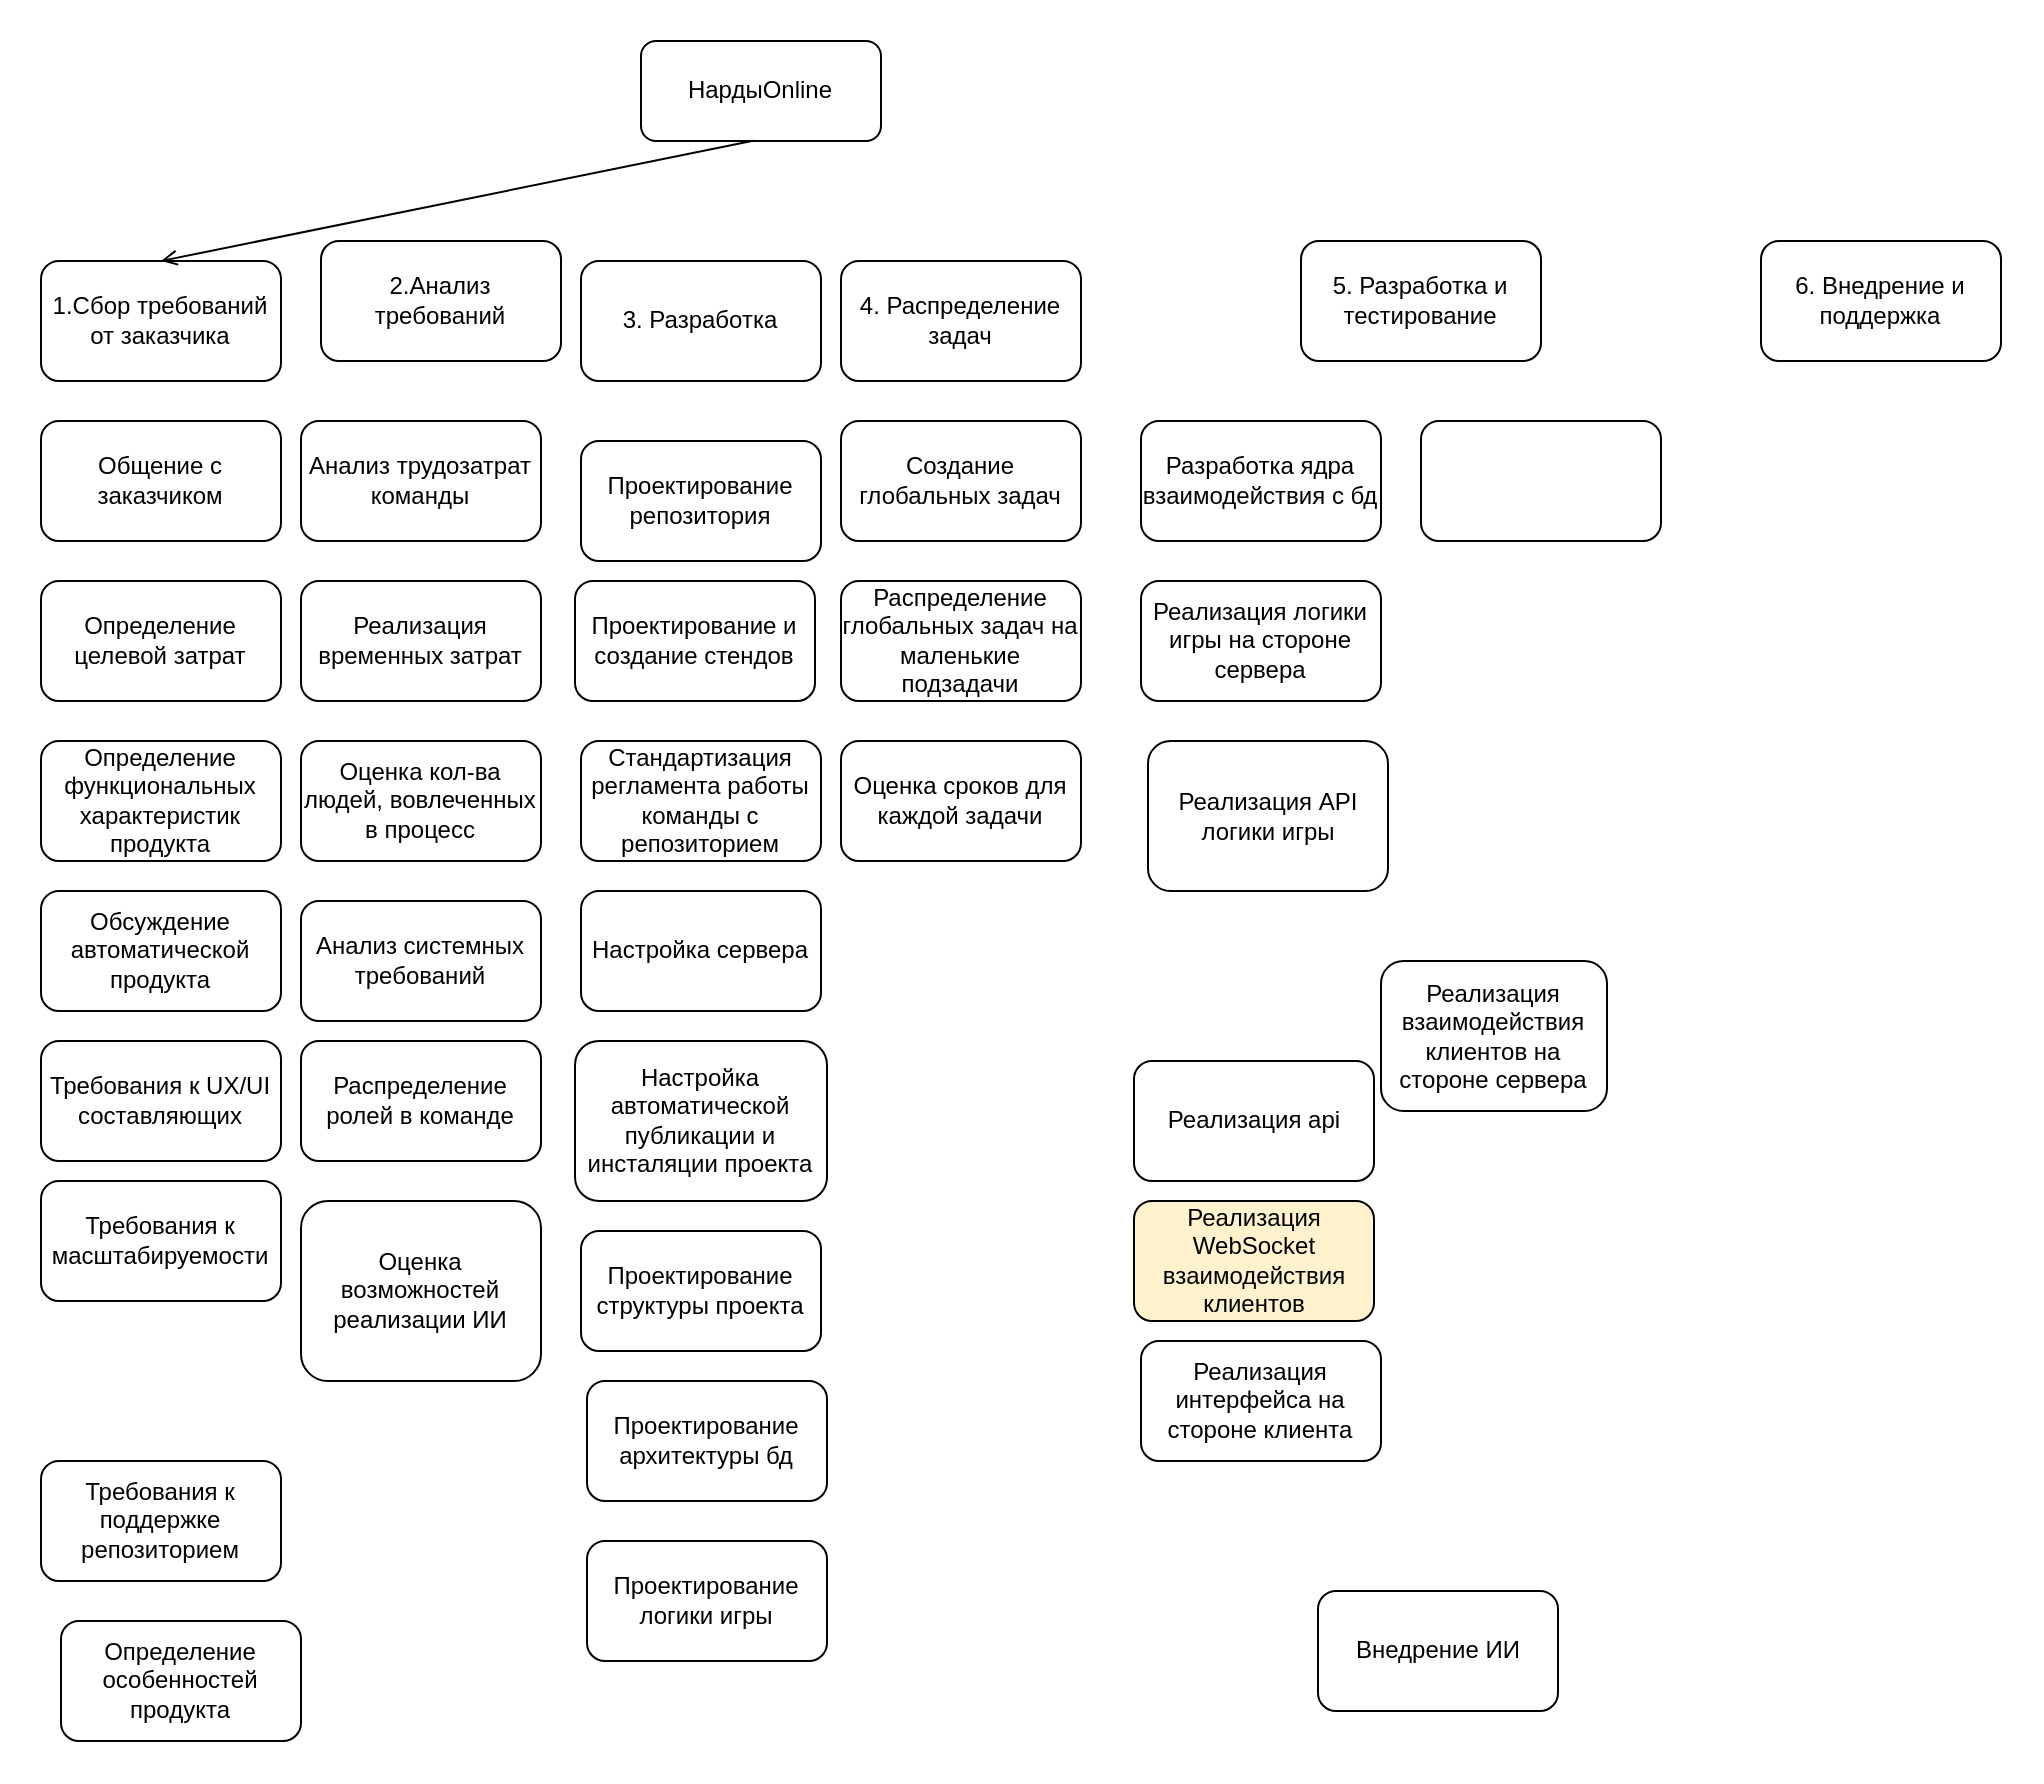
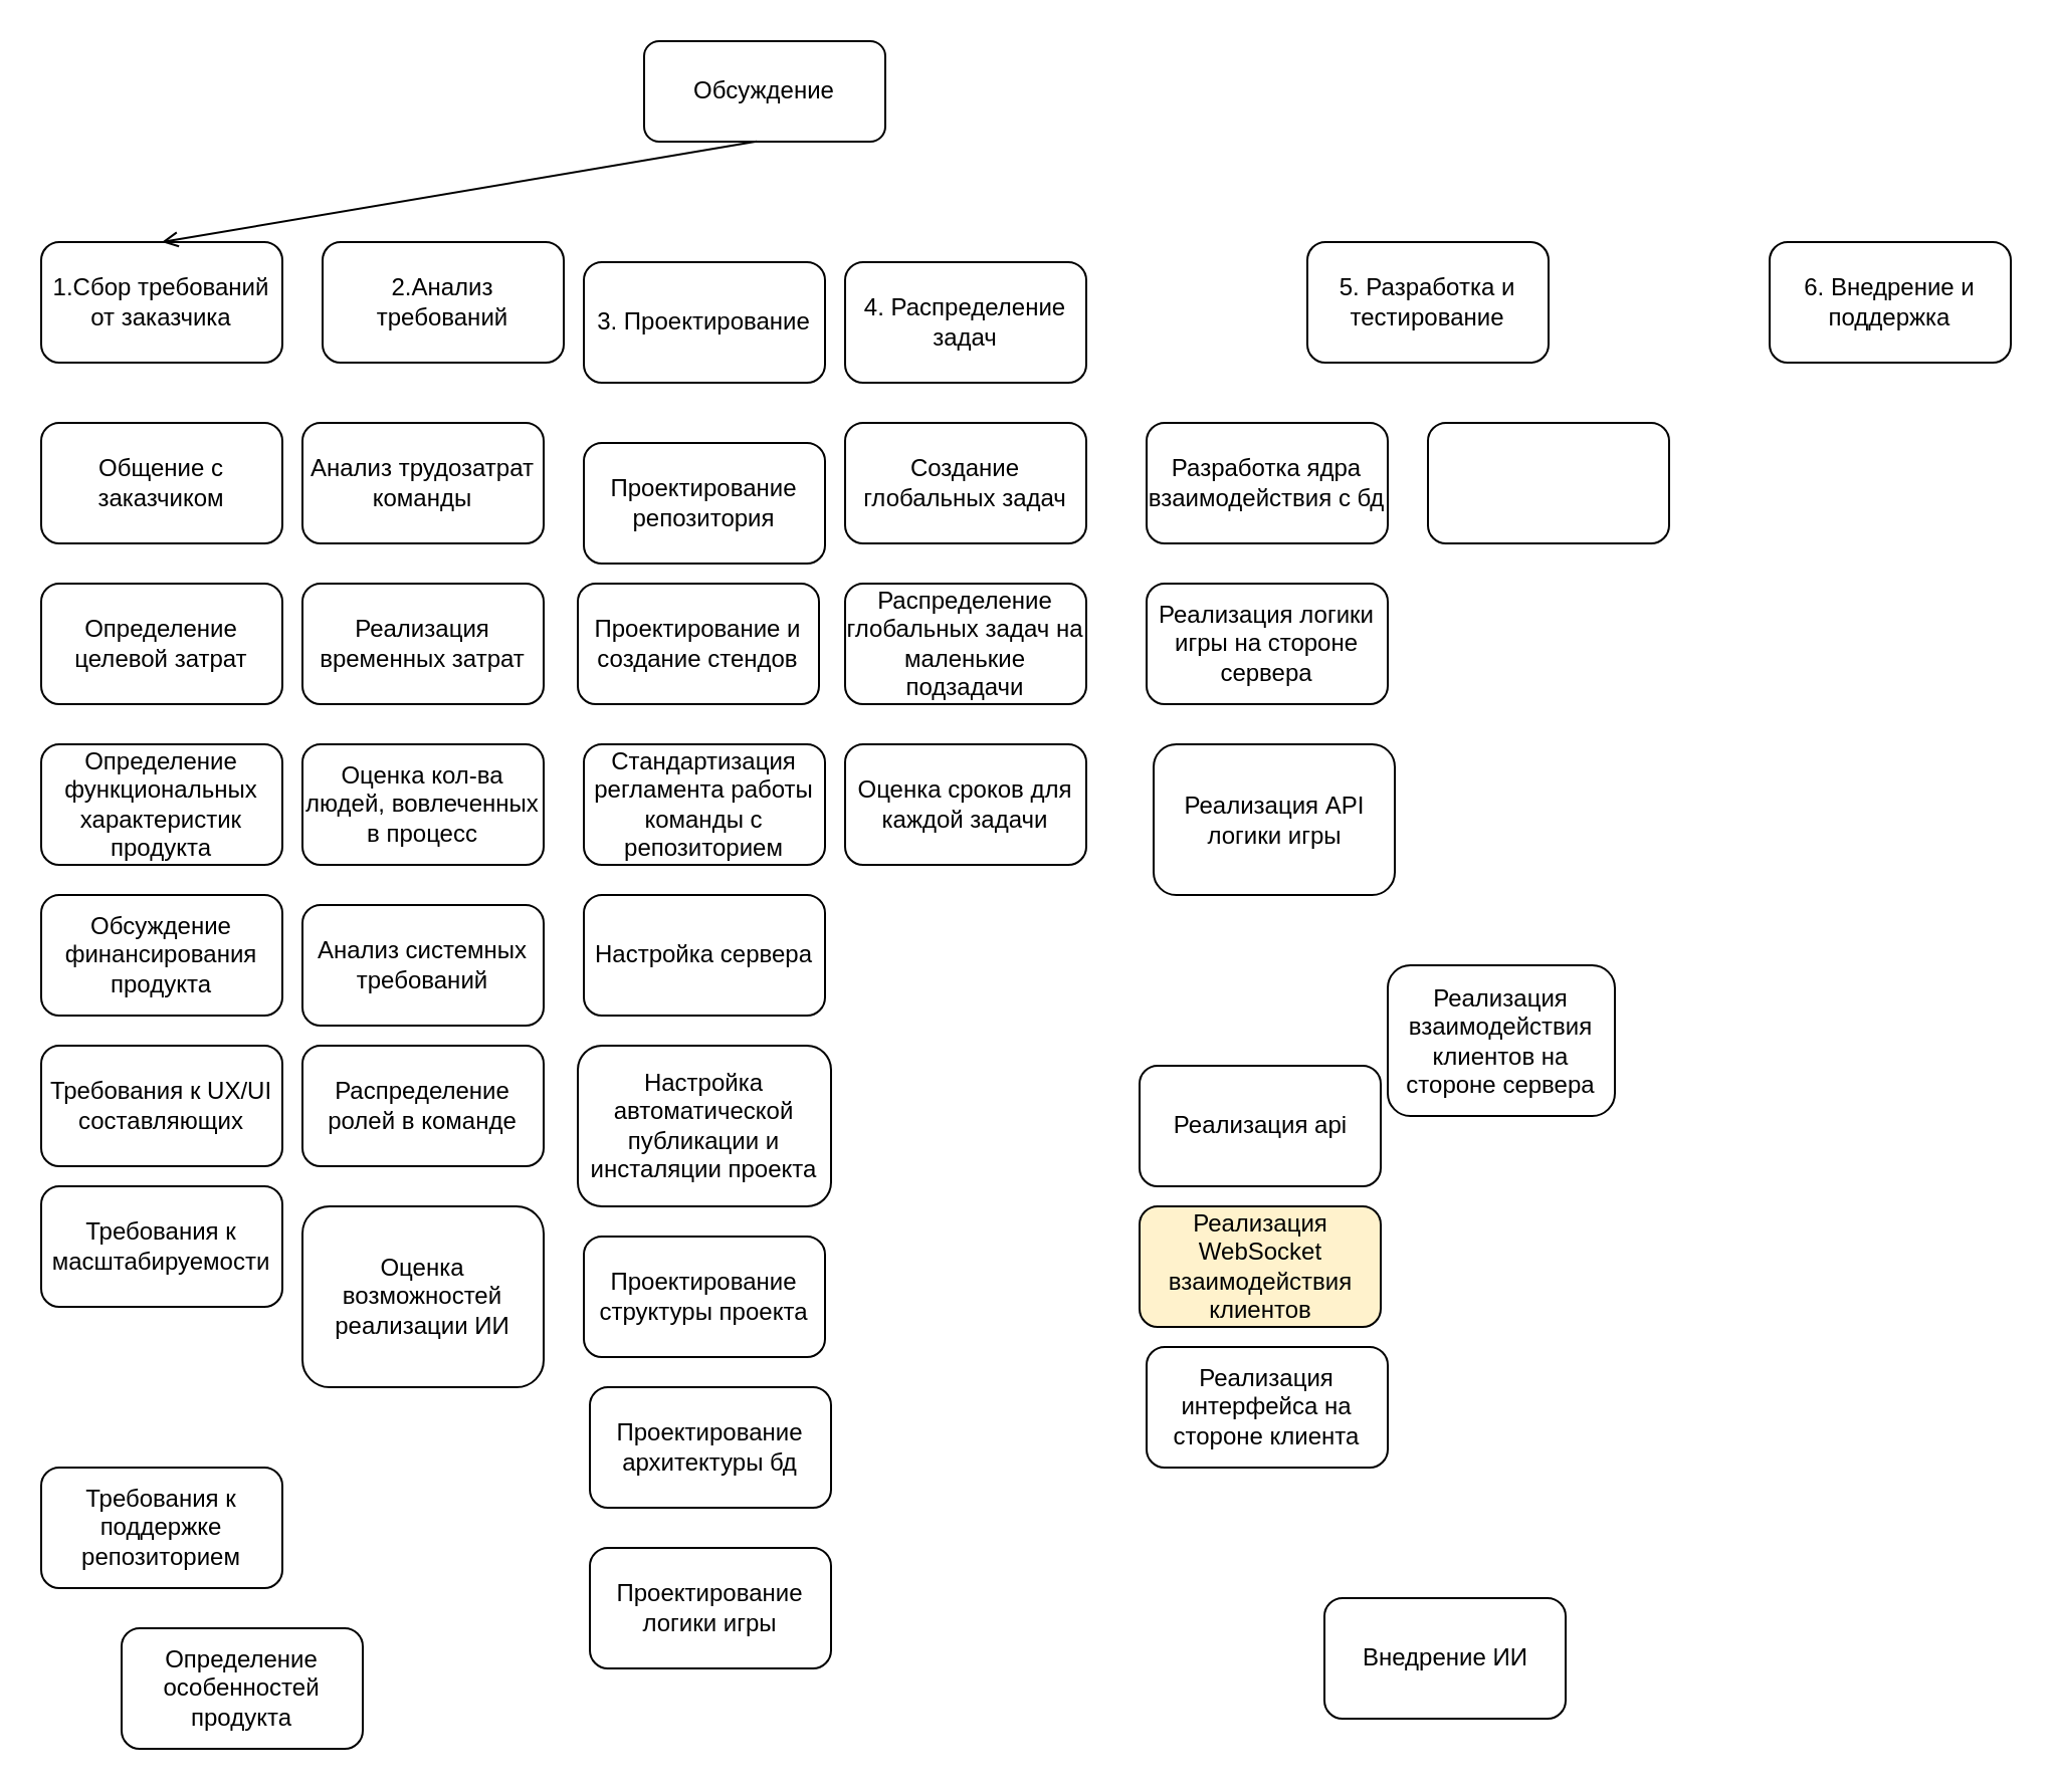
  <mxCell id="0" />
  <mxCell id="1" parent="0" />
- <mxCell id="2" value="&lt;span lang=&quot;en&quot; class=&quot;HwtZe&quot;&gt;&lt;span class=&quot;jCAhz ChMk0b&quot;&gt;&lt;span class=&quot;ryNqvb&quot;&gt;НардыOnline&lt;/span&gt;&lt;/span&gt;&lt;/span&gt;" style="rounded=1;whiteSpace=wrap;html=1;" vertex="1" parent="1"><mxGeometry x="320" y="20" width="120" height="50" as="geometry" /></mxCell>
- <mxCell id="3" value="1.Сбор требований от заказчика" style="rounded=1;whiteSpace=wrap;html=1;" vertex="1" parent="1"><mxGeometry x="20" y="130" width="120" height="60" as="geometry" /></mxCell>
+ <mxCell id="2" value="&lt;span lang=&quot;en&quot; class=&quot;HwtZe&quot;&gt;&lt;span class=&quot;jCAhz ChMk0b&quot;&gt;&lt;span class=&quot;ryNqvb&quot;&gt;Обсуждение&lt;/span&gt;&lt;/span&gt;&lt;/span&gt;" style="rounded=1;whiteSpace=wrap;html=1;" vertex="1" parent="1"><mxGeometry x="320" y="20" width="120" height="50" as="geometry" /></mxCell>
+ <mxCell id="3" value="1.Сбор требований от заказчика" style="rounded=1;whiteSpace=wrap;html=1;" vertex="1" parent="1"><mxGeometry x="20" y="120" width="120" height="60" as="geometry" /></mxCell>
  <mxCell id="4" value="2.Анализ требований" style="rounded=1;whiteSpace=wrap;html=1;" vertex="1" parent="1"><mxGeometry x="160" y="120" width="120" height="60" as="geometry" /></mxCell>
  <mxCell id="5" value="4. Распределение задач" style="rounded=1;whiteSpace=wrap;html=1;" vertex="1" parent="1"><mxGeometry x="420" y="130" width="120" height="60" as="geometry" /></mxCell>
  <mxCell id="6" value="5. Разработка и тестирование" style="rounded=1;whiteSpace=wrap;html=1;" vertex="1" parent="1"><mxGeometry x="650" y="120" width="120" height="60" as="geometry" /></mxCell>
  <mxCell id="7" value="" style="endArrow=open;html=1;rounded=0;exitX=0.467;exitY=0.998;exitDx=0;exitDy=0;exitPerimeter=0;entryX=0.5;entryY=0;entryDx=0;entryDy=0;" edge="1" parent="1" source="2" target="3"><mxGeometry width="50" height="50" relative="1" as="geometry"><mxPoint x="370" y="190" as="sourcePoint" /><mxPoint x="420" y="140" as="targetPoint" /></mxGeometry></mxCell>
  <mxCell id="8" value="6. Внедрение и поддержка" style="rounded=1;whiteSpace=wrap;html=1;" vertex="1" parent="1"><mxGeometry x="880" y="120" width="120" height="60" as="geometry" /></mxCell>
- <mxCell id="9" value="3. Разработка" style="rounded=1;whiteSpace=wrap;html=1;" vertex="1" parent="1"><mxGeometry x="290" y="130" width="120" height="60" as="geometry" /></mxCell>
+ <mxCell id="9" value="3. Проектирование" style="rounded=1;whiteSpace=wrap;html=1;" vertex="1" parent="1"><mxGeometry x="290" y="130" width="120" height="60" as="geometry" /></mxCell>
  <mxCell id="10" value="Общение с заказчиком" style="rounded=1;whiteSpace=wrap;html=1;" vertex="1" parent="1"><mxGeometry x="20" y="210" width="120" height="60" as="geometry" /></mxCell>
  <mxCell id="11" value="Определение целевой затрат" style="rounded=1;whiteSpace=wrap;html=1;" vertex="1" parent="1"><mxGeometry x="20" y="290" width="120" height="60" as="geometry" /></mxCell>
- <mxCell id="12" value="Определение особенностей продукта" style="rounded=1;whiteSpace=wrap;html=1;" vertex="1" parent="1"><mxGeometry x="30" y="810" width="120" height="60" as="geometry" /></mxCell>
+ <mxCell id="12" value="Определение особенностей продукта" style="rounded=1;whiteSpace=wrap;html=1;" vertex="1" parent="1"><mxGeometry x="60" y="810" width="120" height="60" as="geometry" /></mxCell>
  <mxCell id="13" value="Определение функциональных характеристик продукта" style="rounded=1;whiteSpace=wrap;html=1;" vertex="1" parent="1"><mxGeometry x="20" y="370" width="120" height="60" as="geometry" /></mxCell>
- <mxCell id="14" value="Обсуждение автоматической продукта" style="rounded=1;whiteSpace=wrap;html=1;" vertex="1" parent="1"><mxGeometry x="20" y="445" width="120" height="60" as="geometry" /></mxCell>
+ <mxCell id="14" value="Обсуждение финансирования продукта" style="rounded=1;whiteSpace=wrap;html=1;" vertex="1" parent="1"><mxGeometry x="20" y="445" width="120" height="60" as="geometry" /></mxCell>
  <mxCell id="15" value="Анализ трудозатрат команды" style="rounded=1;whiteSpace=wrap;html=1;" vertex="1" parent="1"><mxGeometry x="150" y="210" width="120" height="60" as="geometry" /></mxCell>
  <mxCell id="16" value="Распределение ролей в команде" style="rounded=1;whiteSpace=wrap;html=1;" vertex="1" parent="1"><mxGeometry x="150" y="520" width="120" height="60" as="geometry" /></mxCell>
  <mxCell id="17" value="Оценка кол-ва людей, вовлеченных в процесс" style="rounded=1;whiteSpace=wrap;html=1;" vertex="1" parent="1"><mxGeometry x="150" y="370" width="120" height="60" as="geometry" /></mxCell>
  <mxCell id="18" value="Реализация временных затрат" style="rounded=1;whiteSpace=wrap;html=1;" vertex="1" parent="1"><mxGeometry x="150" y="290" width="120" height="60" as="geometry" /></mxCell>
  <mxCell id="19" value="Анализ системных требований" style="rounded=1;whiteSpace=wrap;html=1;" vertex="1" parent="1"><mxGeometry x="150" y="450" width="120" height="60" as="geometry" /></mxCell>
  <mxCell id="20" value="Требования к UX/UI составляющих" style="rounded=1;whiteSpace=wrap;html=1;" vertex="1" parent="1"><mxGeometry x="20" y="520" width="120" height="60" as="geometry" /></mxCell>
  <mxCell id="21" value="Требования к масштабируемости" style="rounded=1;whiteSpace=wrap;html=1;" vertex="1" parent="1"><mxGeometry x="20" y="590" width="120" height="60" as="geometry" /></mxCell>
  <mxCell id="22" value="Требования к поддержке репозиторием" style="rounded=1;whiteSpace=wrap;html=1;" vertex="1" parent="1"><mxGeometry x="20" y="730" width="120" height="60" as="geometry" /></mxCell>
  <mxCell id="23" value="Проектирование и создание стендов" style="rounded=1;whiteSpace=wrap;html=1;" vertex="1" parent="1"><mxGeometry x="287" y="290" width="120" height="60" as="geometry" /></mxCell>
  <mxCell id="24" value="Проектирование репозитория " style="rounded=1;whiteSpace=wrap;html=1;" vertex="1" parent="1"><mxGeometry x="290" y="220" width="120" height="60" as="geometry" /></mxCell>
  <mxCell id="25" value="&lt;div&gt;Стандартизация регламента работы команды с репозиторием&lt;/div&gt;" style="rounded=1;whiteSpace=wrap;html=1;" vertex="1" parent="1"><mxGeometry x="290" y="370" width="120" height="60" as="geometry" /></mxCell>
  <mxCell id="26" value="Оценка возможностей реализации ИИ" style="rounded=1;whiteSpace=wrap;html=1;" vertex="1" parent="1"><mxGeometry x="150" y="600" width="120" height="90" as="geometry" /></mxCell>
  <mxCell id="27" value="Проектирование архитектуры бд" style="rounded=1;whiteSpace=wrap;html=1;" vertex="1" parent="1"><mxGeometry x="293" y="690" width="120" height="60" as="geometry" /></mxCell>
  <mxCell id="28" value="Проектирование структуры проекта" style="rounded=1;whiteSpace=wrap;html=1;" vertex="1" parent="1"><mxGeometry x="290" y="615" width="120" height="60" as="geometry" /></mxCell>
  <mxCell id="29" value="Настройка сервера" style="rounded=1;whiteSpace=wrap;html=1;" vertex="1" parent="1"><mxGeometry x="290" y="445" width="120" height="60" as="geometry" /></mxCell>
  <mxCell id="30" value="Настройка автоматической публикации и инсталяции проекта" style="rounded=1;whiteSpace=wrap;html=1;" vertex="1" parent="1"><mxGeometry x="287" y="520" width="126" height="80" as="geometry" /></mxCell>
  <mxCell id="31" value="Проектирование логики игры" style="rounded=1;whiteSpace=wrap;html=1;" vertex="1" parent="1"><mxGeometry x="293" y="770" width="120" height="60" as="geometry" /></mxCell>
  <mxCell id="32" value="Создание глобальных задач" style="rounded=1;whiteSpace=wrap;html=1;" vertex="1" parent="1"><mxGeometry x="420" y="210" width="120" height="60" as="geometry" /></mxCell>
  <mxCell id="33" value="Распределение глобальных задач на маленькие подзадачи" style="rounded=1;whiteSpace=wrap;html=1;" vertex="1" parent="1"><mxGeometry x="420" y="290" width="120" height="60" as="geometry" /></mxCell>
  <mxCell id="34" value="Оценка сроков для каждой задачи" style="rounded=1;whiteSpace=wrap;html=1;" vertex="1" parent="1"><mxGeometry x="420" y="370" width="120" height="60" as="geometry" /></mxCell>
  <mxCell id="35" value="Разработка ядра взаимодействия с бд" style="rounded=1;whiteSpace=wrap;html=1;" vertex="1" parent="1"><mxGeometry x="570" y="210" width="120" height="60" as="geometry" /></mxCell>
  <mxCell id="36" value="" style="rounded=1;whiteSpace=wrap;html=1;" vertex="1" parent="1"><mxGeometry x="710" y="210" width="120" height="60" as="geometry" /></mxCell>
  <mxCell id="37" value="Реализация логики игры на стороне сервера" style="rounded=1;whiteSpace=wrap;html=1;" vertex="1" parent="1"><mxGeometry x="570" y="290" width="120" height="60" as="geometry" /></mxCell>
  <mxCell id="38" value="Реализация api" style="rounded=1;whiteSpace=wrap;html=1;" vertex="1" parent="1"><mxGeometry x="566.5" y="530" width="120" height="60" as="geometry" /></mxCell>
  <mxCell id="39" value="Реализация интерфейса на стороне клиента" style="rounded=1;whiteSpace=wrap;html=1;" vertex="1" parent="1"><mxGeometry x="570" y="670" width="120" height="60" as="geometry" /></mxCell>
  <mxCell id="40" value="Внедрение ИИ" style="rounded=1;whiteSpace=wrap;html=1;" vertex="1" parent="1"><mxGeometry x="658.5" y="795" width="120" height="60" as="geometry" /></mxCell>
  <mxCell id="41" value="Реализация WebSocket взаимодействия клиентов" style="rounded=1;whiteSpace=wrap;html=1;fillColor=#fff2cc;" vertex="1" parent="1"><mxGeometry x="566.5" y="600" width="120" height="60" as="geometry" /></mxCell>
  <mxCell id="42" value="Реализация взаимодействия клиентов на стороне сервера" style="rounded=1;whiteSpace=wrap;html=1;" vertex="1" parent="1"><mxGeometry x="690" y="480" width="113" height="75" as="geometry" /></mxCell>
  <mxCell id="43" value="Реализация API логики игры " style="rounded=1;whiteSpace=wrap;html=1;" vertex="1" parent="1"><mxGeometry x="573.5" y="370" width="120" height="75" as="geometry" /></mxCell>
